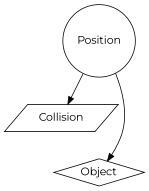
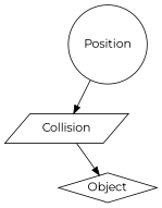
  digraph {
    fontname=Montserrat
    node [fontname=Montserrat]
    edge [fontname=Montserrat]
    Collision [shape=parallelogram]
    Position [shape=circle]
    Object [shape=diamond]
    Position -> Collision
-   Position -> Object
+   Collision -> Object
  }
